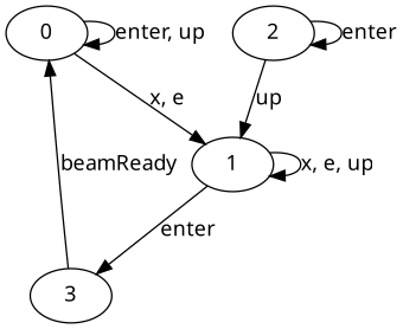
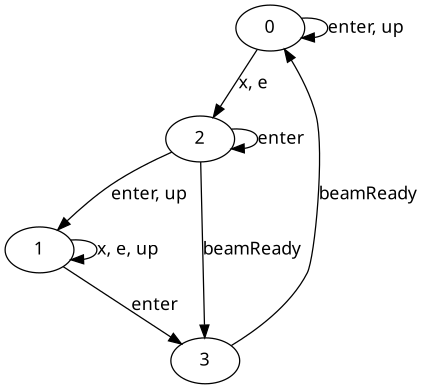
  digraph {
    fontname="Noto Sans"
    node [fontname="Noto Sans"]
    edge [fontname="Noto Sans"]
    0
    1
    3
    2
    0 -> 0 [label="enter, up"]
-   0 -> 1 [label="x, e"]
+   0 -> 2 [label="x, e"]
    1 -> 1 [label="x, e, up"]
    1 -> 3 [label=enter]
    3 -> 0 [label=beamReady]
-   2 -> 1 [label=up]
+   2 -> 1 [label="enter, up"]
+   2 -> 3 [label=beamReady]
    2 -> 2 [label=enter]
  }
